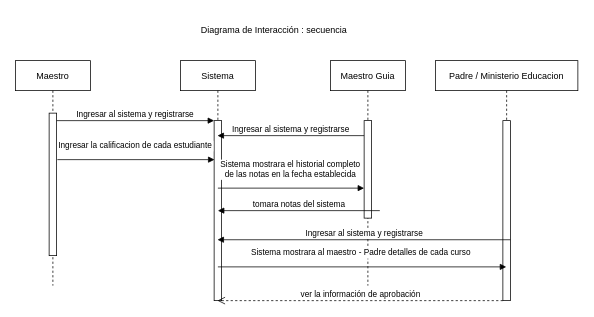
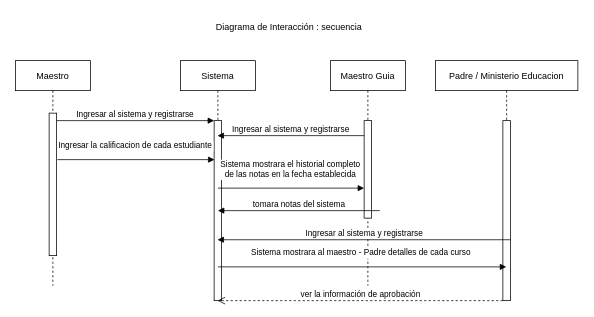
  <mxCell id="0" />
  <mxCell id="1" parent="0" />
  <mxCell id="2" value="Maestro" style="shape=umlLifeline;perimeter=lifelinePerimeter;container=1;collapsible=0;recursiveResize=0;rounded=0;shadow=0;strokeWidth=1;" parent="1" vertex="1"><mxGeometry x="20" y="80" width="100" height="300" as="geometry" /></mxCell>
  <mxCell id="3" value="" style="points=[];perimeter=orthogonalPerimeter;rounded=0;shadow=0;strokeWidth=1;" parent="2" vertex="1"><mxGeometry x="45" y="70" width="10" height="190" as="geometry" /></mxCell>
  <mxCell id="4" value="Sistema" style="shape=umlLifeline;perimeter=lifelinePerimeter;container=1;collapsible=0;recursiveResize=0;rounded=0;shadow=0;strokeWidth=1;" parent="1" vertex="1"><mxGeometry x="240" y="80" width="100" height="320" as="geometry" /></mxCell>
  <mxCell id="5" value="" style="points=[];perimeter=orthogonalPerimeter;rounded=0;shadow=0;strokeWidth=1;" parent="4" vertex="1"><mxGeometry x="45" y="80" width="10" height="240" as="geometry" /></mxCell>
  <mxCell id="6" value="Ingresar al sistema y registrarse" style="verticalAlign=bottom;endArrow=block;entryX=0;entryY=0;shadow=0;strokeWidth=1;" parent="1" source="3" target="5" edge="1"><mxGeometry relative="1" as="geometry"><mxPoint x="205" y="160" as="sourcePoint" /></mxGeometry></mxCell>
  <mxCell id="7" value="Maestro Guia" style="shape=umlLifeline;perimeter=lifelinePerimeter;container=1;collapsible=0;recursiveResize=0;rounded=0;shadow=0;strokeWidth=1;" vertex="1" parent="1"><mxGeometry x="440" y="80" width="100" height="300" as="geometry" /></mxCell>
  <mxCell id="8" value="" style="points=[];perimeter=orthogonalPerimeter;rounded=0;shadow=0;strokeWidth=1;" vertex="1" parent="7"><mxGeometry x="45" y="80" width="10" height="130" as="geometry" /></mxCell>
  <mxCell id="9" value="Ingresar al sistema y registrarse" style="html=1;verticalAlign=bottom;endArrow=block;rounded=0;" edge="1" parent="7" target="4"><mxGeometry width="80" relative="1" as="geometry"><mxPoint x="45" y="100" as="sourcePoint" /><mxPoint x="-65" y="100" as="targetPoint" /></mxGeometry></mxCell>
  <mxCell id="10" value="Sistema mostrara el historial completo&#10;de las notas en la fecha establecida" style="verticalAlign=bottom;endArrow=block;shadow=0;strokeWidth=1;" edge="1" parent="7"><mxGeometry x="-0.007" y="10" relative="1" as="geometry"><mxPoint x="-150" y="170" as="sourcePoint" /><mxPoint x="45" y="170.0" as="targetPoint" /><mxPoint as="offset" /></mxGeometry></mxCell>
  <mxCell id="11" value="Padre / Ministerio Educacion" style="shape=umlLifeline;perimeter=lifelinePerimeter;container=1;collapsible=0;recursiveResize=0;rounded=0;shadow=0;strokeWidth=1;" vertex="1" parent="1"><mxGeometry x="580" y="80" width="190" height="320" as="geometry" /></mxCell>
  <mxCell id="12" value="" style="points=[];perimeter=orthogonalPerimeter;rounded=0;shadow=0;strokeWidth=1;" vertex="1" parent="11"><mxGeometry x="90" y="80" width="10" height="240" as="geometry" /></mxCell>
  <mxCell id="13" value="Ingresar al sistema y registrarse" style="html=1;verticalAlign=bottom;endArrow=block;rounded=0;" edge="1" parent="11" target="4"><mxGeometry width="80" relative="1" as="geometry"><mxPoint x="100" y="238.82" as="sourcePoint" /><mxPoint x="-105.676" y="238.82" as="targetPoint" /></mxGeometry></mxCell>
  <mxCell id="14" value="Ingresar la calificacion de cada estudiante" style="verticalAlign=bottom;endArrow=block;shadow=0;strokeWidth=1;" edge="1" parent="1"><mxGeometry x="-0.007" y="10" relative="1" as="geometry"><mxPoint x="76" y="212" as="sourcePoint" /><mxPoint x="285.5" y="212" as="targetPoint" /><mxPoint as="offset" /></mxGeometry></mxCell>
  <mxCell id="15" value="tomara notas del sistema" style="html=1;verticalAlign=bottom;endArrow=block;rounded=0;" edge="1" parent="1"><mxGeometry width="80" relative="1" as="geometry"><mxPoint x="505.93" y="280" as="sourcePoint" /><mxPoint x="290" y="280" as="targetPoint" /></mxGeometry></mxCell>
  <mxCell id="16" value="Sistema mostrara al maestro - Padre detalles de cada curso" style="verticalAlign=bottom;endArrow=block;shadow=0;strokeWidth=1;" edge="1" parent="1"><mxGeometry x="-0.007" y="10" relative="1" as="geometry"><mxPoint x="290" y="355" as="sourcePoint" /><mxPoint x="674.5" y="355" as="targetPoint" /><mxPoint as="offset" /></mxGeometry></mxCell>
  <mxCell id="17" value="ver la información de aprobación" style="html=1;verticalAlign=bottom;endArrow=open;dashed=1;endSize=8;rounded=0;" edge="1" parent="1" target="4"><mxGeometry relative="1" as="geometry"><mxPoint x="670" y="400" as="sourcePoint" /><mxPoint x="590" y="400" as="targetPoint" /></mxGeometry></mxCell>
- <mxCell id="18" value="Diagrama de Interacción : secuencia" style="text;html=1;strokeColor=none;fillColor=none;align=center;verticalAlign=middle;whiteSpace=wrap;rounded=0;" vertex="1" parent="1"><mxGeometry x="240" y="25" width="250" height="30" as="geometry" /></mxCell>
+ <mxCell id="18" value="Diagrama de Interacción : secuencia" style="text;html=1;strokeColor=none;fillColor=none;align=center;verticalAlign=middle;whiteSpace=wrap;rounded=0;" vertex="1" parent="1"><mxGeometry x="260" y="20" width="250" height="30" as="geometry" /></mxCell>
